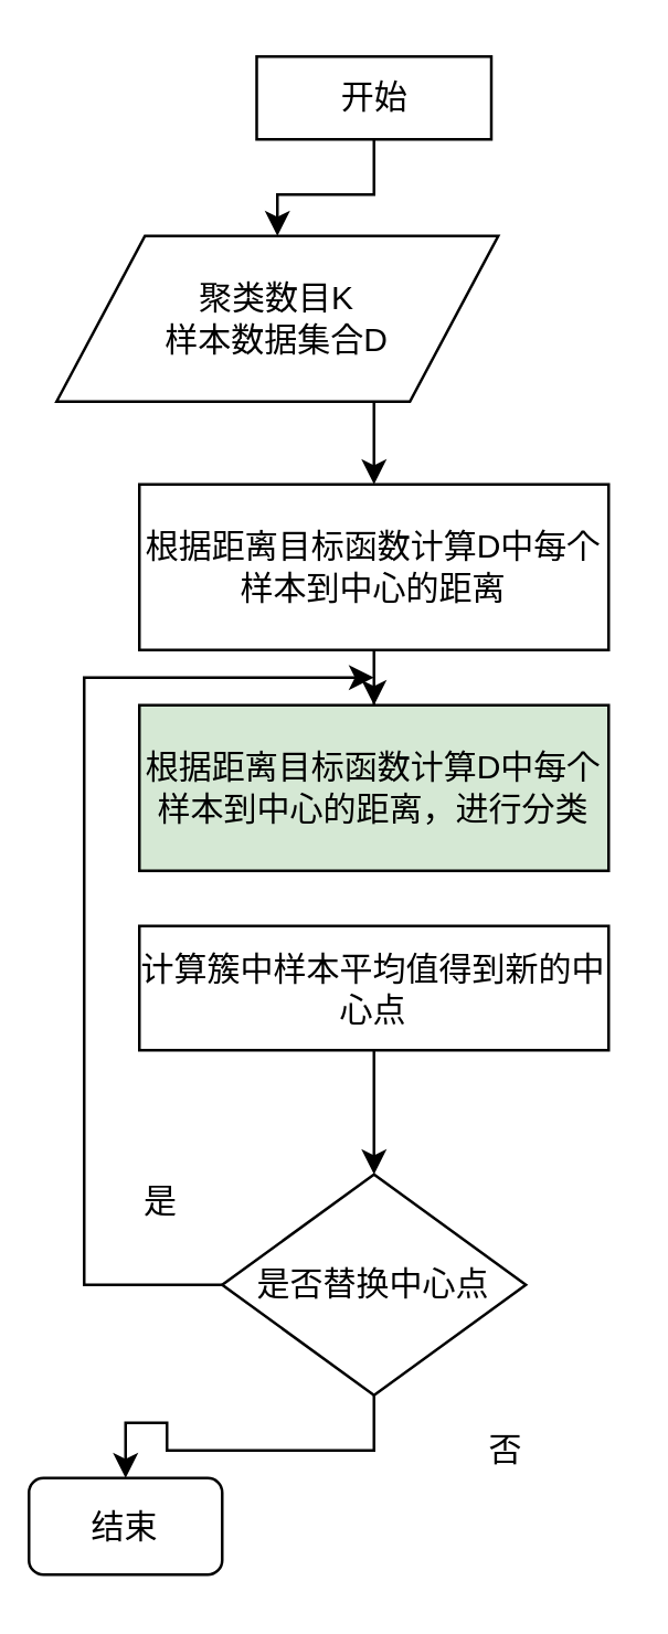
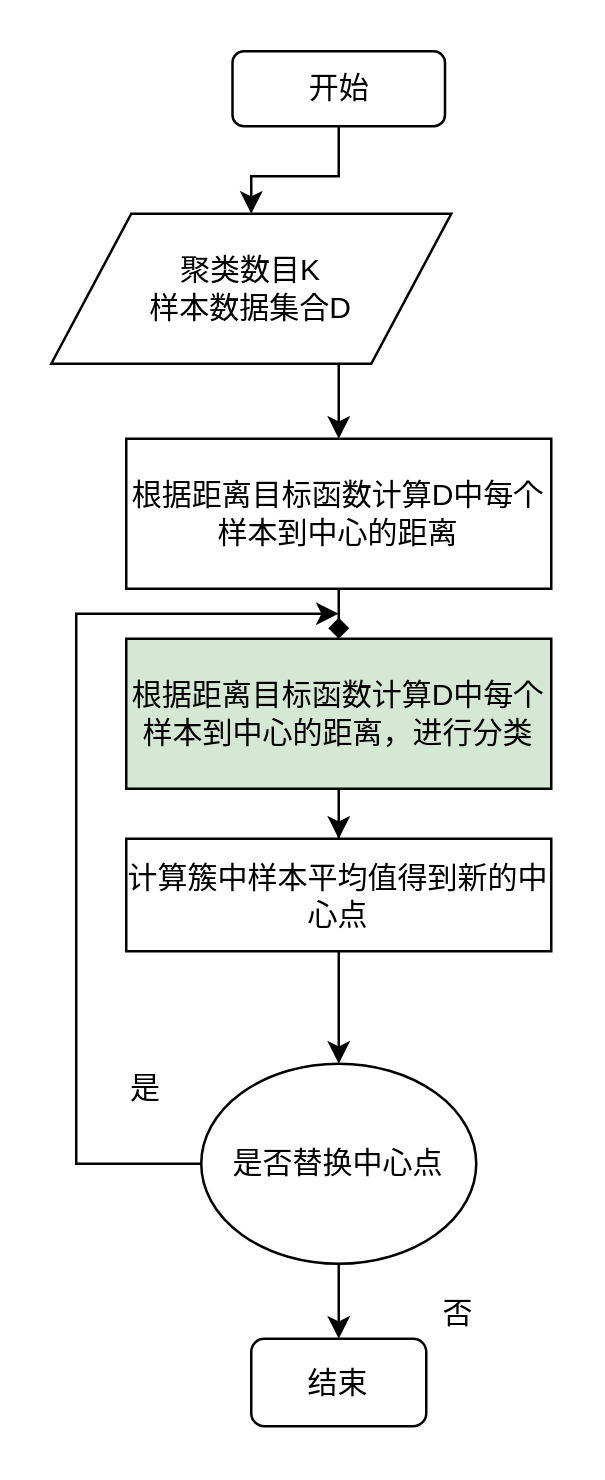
  <mxCell id="0" />
  <mxCell id="1" parent="0" />
  <mxCell id="2" value="聚类数目K&lt;br&gt;样本数据集合D&lt;br&gt;" style="shape=parallelogram;perimeter=parallelogramPerimeter;whiteSpace=wrap;html=1;" vertex="1" parent="1"><mxGeometry x="20" y="85" width="160" height="60" as="geometry" /></mxCell>
- <mxCell id="3" value="" style="edgeStyle=orthogonalEdgeStyle;rounded=0;orthogonalLoop=1;jettySize=auto;html=1;" edge="1" parent="1" source="8" target="5"><mxGeometry relative="1" as="geometry" /></mxCell>
+ <mxCell id="3" value="" style="edgeStyle=orthogonalEdgeStyle;rounded=0;orthogonalLoop=1;jettySize=auto;html=1;endArrow=diamond;" edge="1" parent="1" source="8" target="5"><mxGeometry relative="1" as="geometry" /></mxCell>
+ <mxCell id="4" value="" style="edgeStyle=orthogonalEdgeStyle;rounded=0;orthogonalLoop=1;jettySize=auto;html=1;" edge="1" parent="1" source="5" target="7"><mxGeometry relative="1" as="geometry" /></mxCell>
  <mxCell id="5" value="根据距离目标函数计算D中每个样本到中心的距离，进行分类" style="rounded=0;whiteSpace=wrap;html=1;fillColor=#d5e8d4;" vertex="1" parent="1"><mxGeometry x="50" y="255" width="170" height="60" as="geometry" /></mxCell>
  <mxCell id="6" value="" style="edgeStyle=orthogonalEdgeStyle;rounded=0;orthogonalLoop=1;jettySize=auto;html=1;" edge="1" parent="1" source="7" target="12"><mxGeometry relative="1" as="geometry" /></mxCell>
  <mxCell id="7" value="计算簇中样本平均值得到新的中心点" style="rounded=0;whiteSpace=wrap;html=1;" vertex="1" parent="1"><mxGeometry x="50" y="335" width="170" height="45" as="geometry" /></mxCell>
  <mxCell id="8" value="根据距离目标函数计算D中每个样本到中心的距离" style="rounded=0;whiteSpace=wrap;html=1;" vertex="1" parent="1"><mxGeometry x="50" y="175" width="170" height="60" as="geometry" /></mxCell>
  <mxCell id="9" value="" style="edgeStyle=orthogonalEdgeStyle;rounded=0;orthogonalLoop=1;jettySize=auto;html=1;" edge="1" parent="1" source="2" target="8"><mxGeometry relative="1" as="geometry"><mxPoint x="110" y="145" as="sourcePoint" /><mxPoint x="110" y="225" as="targetPoint" /><Array as="points"><mxPoint x="135" y="155" /><mxPoint x="135" y="155" /></Array></mxGeometry></mxCell>
  <mxCell id="10" style="edgeStyle=orthogonalEdgeStyle;rounded=0;orthogonalLoop=1;jettySize=auto;html=1;exitX=0.5;exitY=1;exitDx=0;exitDy=0;entryX=1;entryY=0.5;entryDx=0;entryDy=0;" edge="1" parent="1" source="12" target="15"><mxGeometry relative="1" as="geometry" /></mxCell>
  <mxCell id="11" style="edgeStyle=orthogonalEdgeStyle;rounded=0;orthogonalLoop=1;jettySize=auto;html=1;exitX=0;exitY=0.5;exitDx=0;exitDy=0;" edge="1" parent="1" source="12"><mxGeometry relative="1" as="geometry"><mxPoint x="135" y="245" as="targetPoint" /><Array as="points"><mxPoint x="30" y="465" /><mxPoint x="30" y="245" /><mxPoint x="50" y="245" /></Array></mxGeometry></mxCell>
- <mxCell id="12" value="是否替换中心点" style="rhombus;whiteSpace=wrap;html=1;" vertex="1" parent="1"><mxGeometry x="80" y="425" width="110" height="80" as="geometry" /></mxCell>
+ <mxCell id="12" value="是否替换中心点" style="ellipse;whiteSpace=wrap;html=1;" vertex="1" parent="1"><mxGeometry x="80" y="425" width="110" height="80" as="geometry" /></mxCell>
  <mxCell id="13" value="是" style="text;html=1;resizable=0;points=[];autosize=1;align=left;verticalAlign=top;spacingTop=-4;" vertex="1" parent="1"><mxGeometry x="50" y="425" width="30" height="20" as="geometry" /></mxCell>
  <mxCell id="14" value="否" style="text;html=1;resizable=0;points=[];autosize=1;align=left;verticalAlign=top;spacingTop=-4;" vertex="1" parent="1"><mxGeometry x="175" y="515" width="30" height="20" as="geometry" /></mxCell>
- <mxCell id="15" value="结束" style="rounded=1;whiteSpace=wrap;html=1;direction=north;" vertex="1" parent="1"><mxGeometry x="10" y="535" width="70" height="35" as="geometry" /></mxCell>
+ <mxCell id="15" value="结束" style="rounded=1;whiteSpace=wrap;html=1;direction=north;" vertex="1" parent="1"><mxGeometry x="100" y="535" width="70" height="35" as="geometry" /></mxCell>
  <mxCell id="16" style="edgeStyle=orthogonalEdgeStyle;rounded=0;orthogonalLoop=1;jettySize=auto;html=1;exitX=0.5;exitY=1;exitDx=0;exitDy=0;entryX=0.5;entryY=0;entryDx=0;entryDy=0;" edge="1" parent="1" source="17" target="2"><mxGeometry relative="1" as="geometry" /></mxCell>
- <mxCell id="17" value="开始" style="whiteSpace=wrap;html=1;rounded=0;" vertex="1" parent="1"><mxGeometry x="92.5" y="20" width="85" height="30" as="geometry" /></mxCell>
+ <mxCell id="17" value="开始" style="rounded=1;whiteSpace=wrap;html=1;" vertex="1" parent="1"><mxGeometry x="92.5" y="20" width="85" height="30" as="geometry" /></mxCell>
